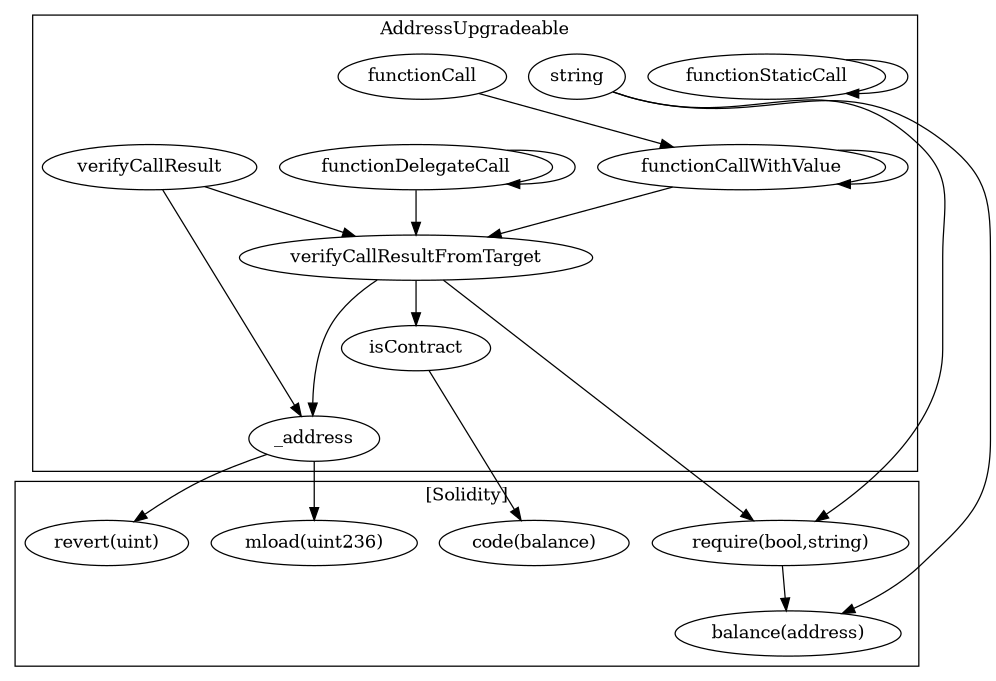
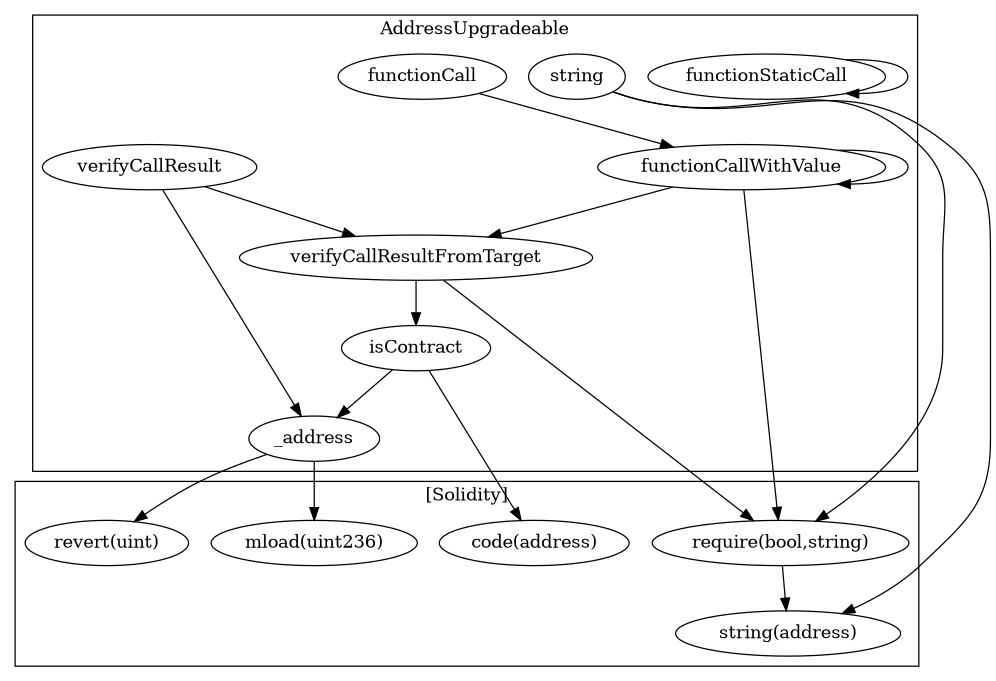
  strict digraph {
    n1 [label=functionStaticCall]
    n2 [label=verifyCallResultFromTarget]
-   n3 [label=functionDelegateCall]
    n4 [label=string]
    n5 [label=_address]
    n6 [label=verifyCallResult]
    n7 [label=functionCall]
    n8 [label=functionCallWithValue]
    n9 [label=isContract]
    "require(bool,string)"
-   "balance(address)"
+   "balance(address)" [label="string(address)"]
    n12 [label="revert(uint)"]
    n13 [label="mload(uint236)"]
-   "code(address)" [label="code(balance)"]
+   "code(address)"
    subgraph cluster_1 {
      label=AddressUpgradeable
      n1
      n2
-     n3
      n4
      n5
      n6
      n7
      n8
      n9
    }
    subgraph cluster_2 {
      label="[Solidity]"
      "require(bool,string)"
      "balance(address)"
      n12
      n13
      "code(address)"
    }
    n1 -> n1
-   n2 -> n5
+   n9 -> n5
    n2 -> n9
    n2 -> "require(bool,string)"
-   n3 -> n2
-   n3 -> n3
    n4 -> "require(bool,string)"
    n4 -> "balance(address)"
    n5 -> n12
    n5 -> n13
    n6 -> n2
    n6 -> n5
    n7 -> n8
    n8 -> n2
    n8 -> n8
+   n8 -> "require(bool,string)"
    n9 -> "code(address)"
    "require(bool,string)" -> "balance(address)"
  }
